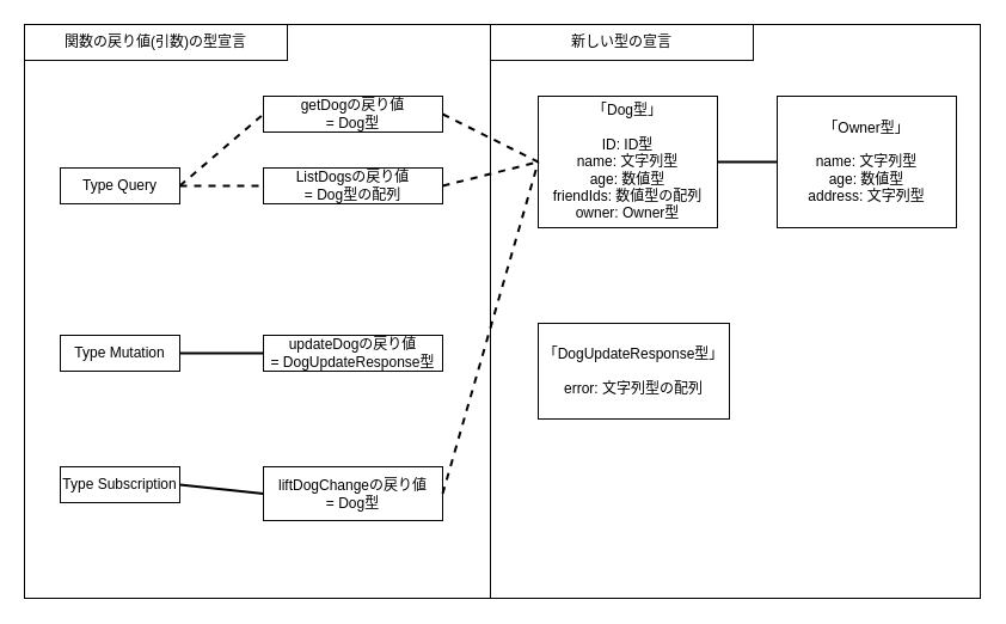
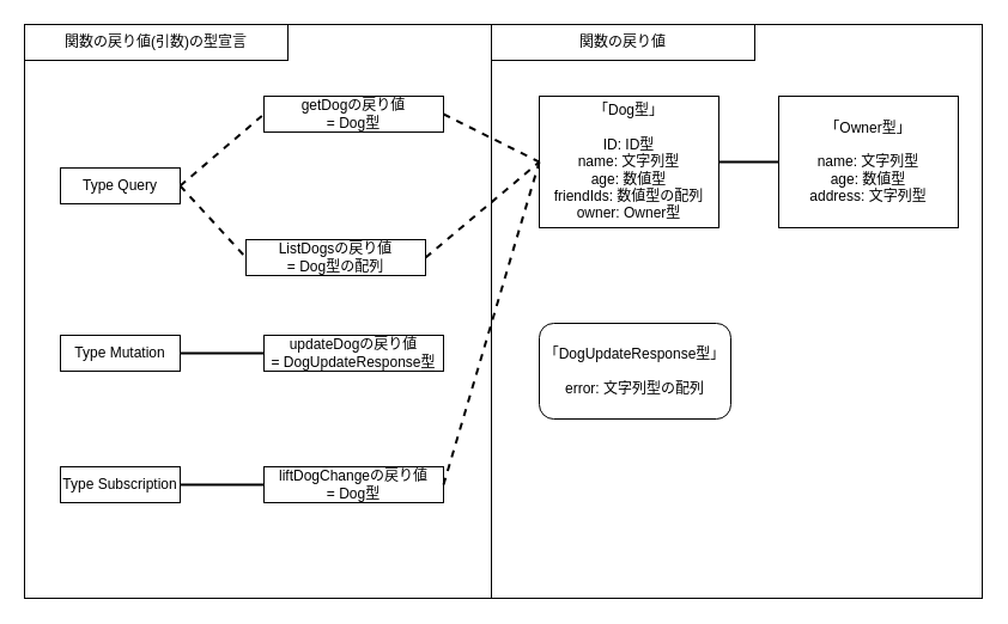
  <mxCell id="0" />
  <mxCell id="1" parent="0" />
  <mxCell id="2" value="" style="rounded=0;whiteSpace=wrap;html=1;" vertex="1" parent="1"><mxGeometry x="410" y="20" width="410" height="480" as="geometry" /></mxCell>
  <mxCell id="3" value="" style="rounded=0;whiteSpace=wrap;html=1;" vertex="1" parent="1"><mxGeometry x="20" y="20" width="390" height="480" as="geometry" /></mxCell>
  <mxCell id="4" value="Type Query" style="rounded=0;whiteSpace=wrap;html=1;" vertex="1" parent="1"><mxGeometry x="50" y="140" width="100" height="30" as="geometry" /></mxCell>
  <mxCell id="5" value="Type Mutation" style="rounded=0;whiteSpace=wrap;html=1;" vertex="1" parent="1"><mxGeometry x="50" y="280" width="100" height="30" as="geometry" /></mxCell>
  <mxCell id="6" value="Type Subscription" style="rounded=0;whiteSpace=wrap;html=1;" vertex="1" parent="1"><mxGeometry x="50" y="390" width="100" height="30" as="geometry" /></mxCell>
  <mxCell id="7" value="getDogの戻り値&lt;br&gt;= Dog型" style="rounded=0;whiteSpace=wrap;html=1;" vertex="1" parent="1"><mxGeometry x="220" y="80" width="150" height="30" as="geometry" /></mxCell>
- <mxCell id="8" value="ListDogsの戻り値&lt;br&gt;= Dog型の配列" style="rounded=0;whiteSpace=wrap;html=1;" vertex="1" parent="1"><mxGeometry x="220" y="140" width="150" height="30" as="geometry" /></mxCell>
+ <mxCell id="8" value="ListDogsの戻り値&lt;br&gt;= Dog型の配列" style="rounded=0;whiteSpace=wrap;html=1;" vertex="1" parent="1"><mxGeometry x="205" y="200" width="150" height="30" as="geometry" /></mxCell>
  <mxCell id="9" value="" style="endArrow=none;html=1;strokeWidth=2;exitX=1;exitY=0.5;exitDx=0;exitDy=0;entryX=0;entryY=0.5;entryDx=0;entryDy=0;dashed=1;" edge="1" parent="1" source="4" target="7"><mxGeometry width="50" height="50" relative="1" as="geometry"><mxPoint x="510" y="240" as="sourcePoint" /><mxPoint x="560" y="190" as="targetPoint" /></mxGeometry></mxCell>
  <mxCell id="10" value="" style="endArrow=none;html=1;strokeWidth=2;exitX=1;exitY=0.5;exitDx=0;exitDy=0;entryX=0;entryY=0.5;entryDx=0;entryDy=0;dashed=1;" edge="1" parent="1" source="4" target="8"><mxGeometry width="50" height="50" relative="1" as="geometry"><mxPoint x="160" y="165" as="sourcePoint" /><mxPoint x="230" y="105" as="targetPoint" /></mxGeometry></mxCell>
  <mxCell id="11" value="updateDogの戻り値&lt;br&gt;= DogUpdateResponse型" style="rounded=0;whiteSpace=wrap;html=1;" vertex="1" parent="1"><mxGeometry x="220" y="280" width="150" height="30" as="geometry" /></mxCell>
  <mxCell id="12" value="" style="endArrow=none;html=1;strokeWidth=2;exitX=1;exitY=0.5;exitDx=0;exitDy=0;entryX=0;entryY=0.5;entryDx=0;entryDy=0;" edge="1" parent="1" source="5" target="11"><mxGeometry width="50" height="50" relative="1" as="geometry"><mxPoint x="160" y="165" as="sourcePoint" /><mxPoint x="230" y="165" as="targetPoint" /></mxGeometry></mxCell>
- <mxCell id="13" value="liftDogChangeの戻り値&lt;br&gt;= Dog型" style="rounded=0;whiteSpace=wrap;html=1;" vertex="1" parent="1"><mxGeometry x="220" y="390" width="150" height="45" as="geometry" /></mxCell>
+ <mxCell id="13" value="liftDogChangeの戻り値&lt;br&gt;= Dog型" style="rounded=0;whiteSpace=wrap;html=1;" vertex="1" parent="1"><mxGeometry x="220" y="390" width="150" height="30" as="geometry" /></mxCell>
  <mxCell id="14" value="" style="endArrow=none;html=1;strokeWidth=2;exitX=1;exitY=0.5;exitDx=0;exitDy=0;entryX=0;entryY=0.5;entryDx=0;entryDy=0;" edge="1" parent="1" source="6" target="13"><mxGeometry width="50" height="50" relative="1" as="geometry"><mxPoint x="160" y="305" as="sourcePoint" /><mxPoint x="230" y="305" as="targetPoint" /></mxGeometry></mxCell>
  <mxCell id="15" value="「Dog型」&lt;br&gt;&lt;br&gt;ID: ID型&lt;br&gt;name: 文字列型&lt;br&gt;age: 数値型&lt;br&gt;friendIds: 数値型の配列&lt;br&gt;owner: Owner型" style="rounded=0;whiteSpace=wrap;html=1;" vertex="1" parent="1"><mxGeometry x="450" y="80" width="150" height="110" as="geometry" /></mxCell>
  <mxCell id="16" value="「Owner型」&lt;br&gt;&lt;br&gt;name: 文字列型&lt;br&gt;age: 数値型&lt;br&gt;address: 文字列型" style="rounded=0;whiteSpace=wrap;html=1;" vertex="1" parent="1"><mxGeometry x="650" y="80" width="150" height="110" as="geometry" /></mxCell>
- <mxCell id="17" value="「DogUpdateResponse型」&lt;br&gt;&lt;br&gt;error: 文字列型の配列" style="rounded=0;whiteSpace=wrap;html=1;" vertex="1" parent="1"><mxGeometry x="450" y="270" width="160" height="80" as="geometry" /></mxCell>
+ <mxCell id="17" value="「DogUpdateResponse型」&lt;br&gt;&lt;br&gt;error: 文字列型の配列" style="whiteSpace=wrap;html=1;rounded=1;" vertex="1" parent="1"><mxGeometry x="450" y="270" width="160" height="80" as="geometry" /></mxCell>
  <mxCell id="18" value="" style="endArrow=none;html=1;strokeWidth=2;" edge="1" parent="1" source="15" target="16"><mxGeometry width="50" height="50" relative="1" as="geometry"><mxPoint x="599" y="135" as="sourcePoint" /><mxPoint x="230" y="305" as="targetPoint" /></mxGeometry></mxCell>
  <mxCell id="19" value="" style="endArrow=none;html=1;strokeWidth=2;exitX=1;exitY=0.5;exitDx=0;exitDy=0;entryX=0;entryY=0.5;entryDx=0;entryDy=0;dashed=1;" edge="1" parent="1" source="7" target="15"><mxGeometry width="50" height="50" relative="1" as="geometry"><mxPoint x="610" y="145" as="sourcePoint" /><mxPoint x="660" y="145" as="targetPoint" /></mxGeometry></mxCell>
  <mxCell id="20" value="" style="endArrow=none;html=1;strokeWidth=2;exitX=1;exitY=0.5;exitDx=0;exitDy=0;entryX=0;entryY=0.5;entryDx=0;entryDy=0;dashed=1;" edge="1" parent="1" source="8" target="15"><mxGeometry width="50" height="50" relative="1" as="geometry"><mxPoint x="380" y="105" as="sourcePoint" /><mxPoint x="460" y="145" as="targetPoint" /></mxGeometry></mxCell>
  <mxCell id="21" value="" style="endArrow=none;html=1;strokeWidth=2;exitX=1;exitY=0.5;exitDx=0;exitDy=0;entryX=0;entryY=0.5;entryDx=0;entryDy=0;dashed=1;" edge="1" parent="1" source="13" target="15"><mxGeometry width="50" height="50" relative="1" as="geometry"><mxPoint x="380" y="165" as="sourcePoint" /><mxPoint x="460" y="145" as="targetPoint" /></mxGeometry></mxCell>
  <mxCell id="22" value="関数の戻り値(引数)の型宣言" style="text;html=1;fillColor=none;align=center;verticalAlign=middle;whiteSpace=wrap;rounded=0;strokeColor=#000000;" vertex="1" parent="1"><mxGeometry x="20" y="20" width="220" height="30" as="geometry" /></mxCell>
- <mxCell id="23" value="新しい型の宣言" style="text;html=1;fillColor=none;align=center;verticalAlign=middle;whiteSpace=wrap;rounded=0;strokeColor=#030303;" vertex="1" parent="1"><mxGeometry x="410" y="20" width="220" height="30" as="geometry" /></mxCell>
+ <mxCell id="23" value="関数の戻り値" style="text;html=1;fillColor=none;align=center;verticalAlign=middle;whiteSpace=wrap;rounded=0;strokeColor=#030303;" vertex="1" parent="1"><mxGeometry x="410" y="20" width="220" height="30" as="geometry" /></mxCell>
